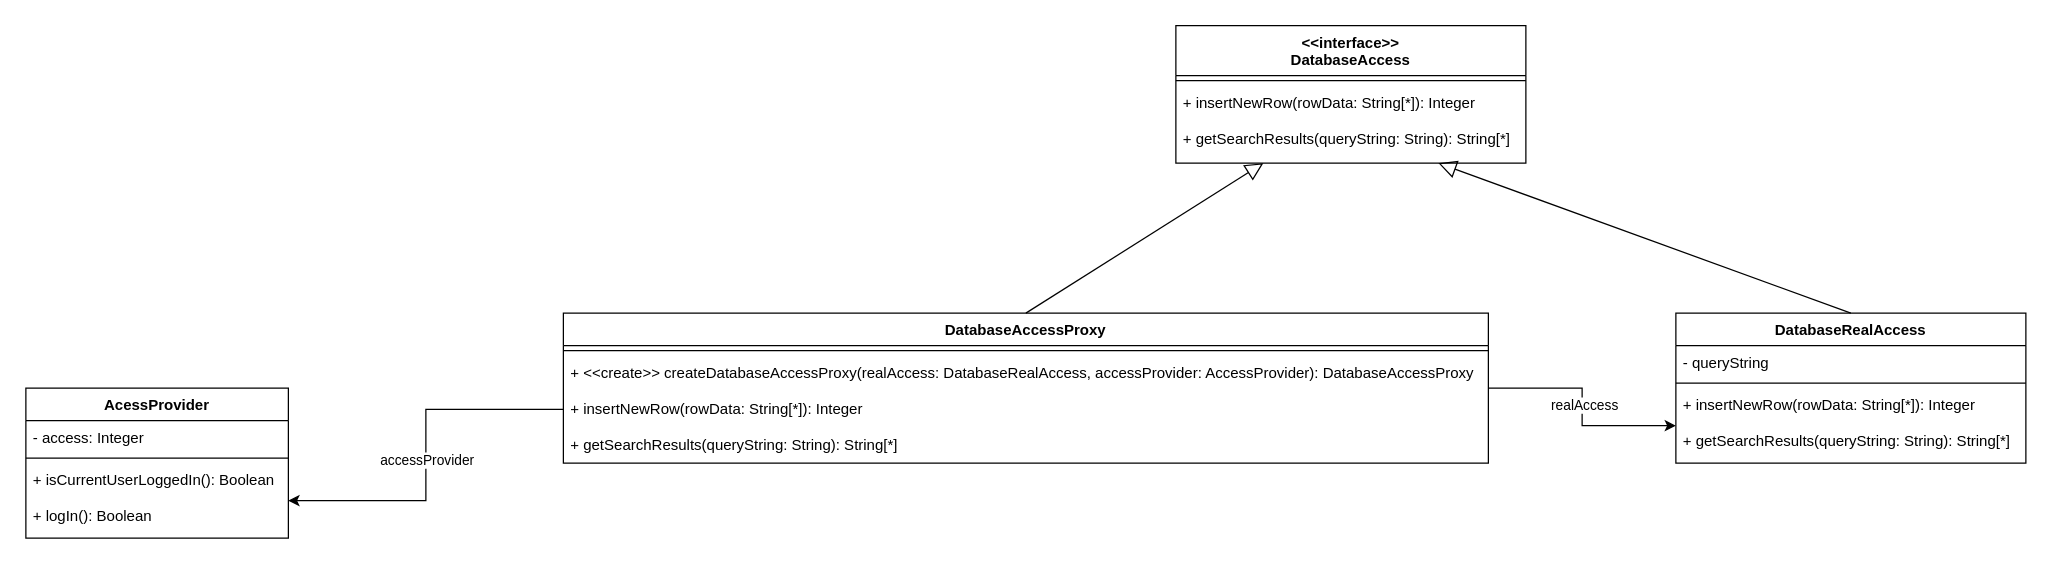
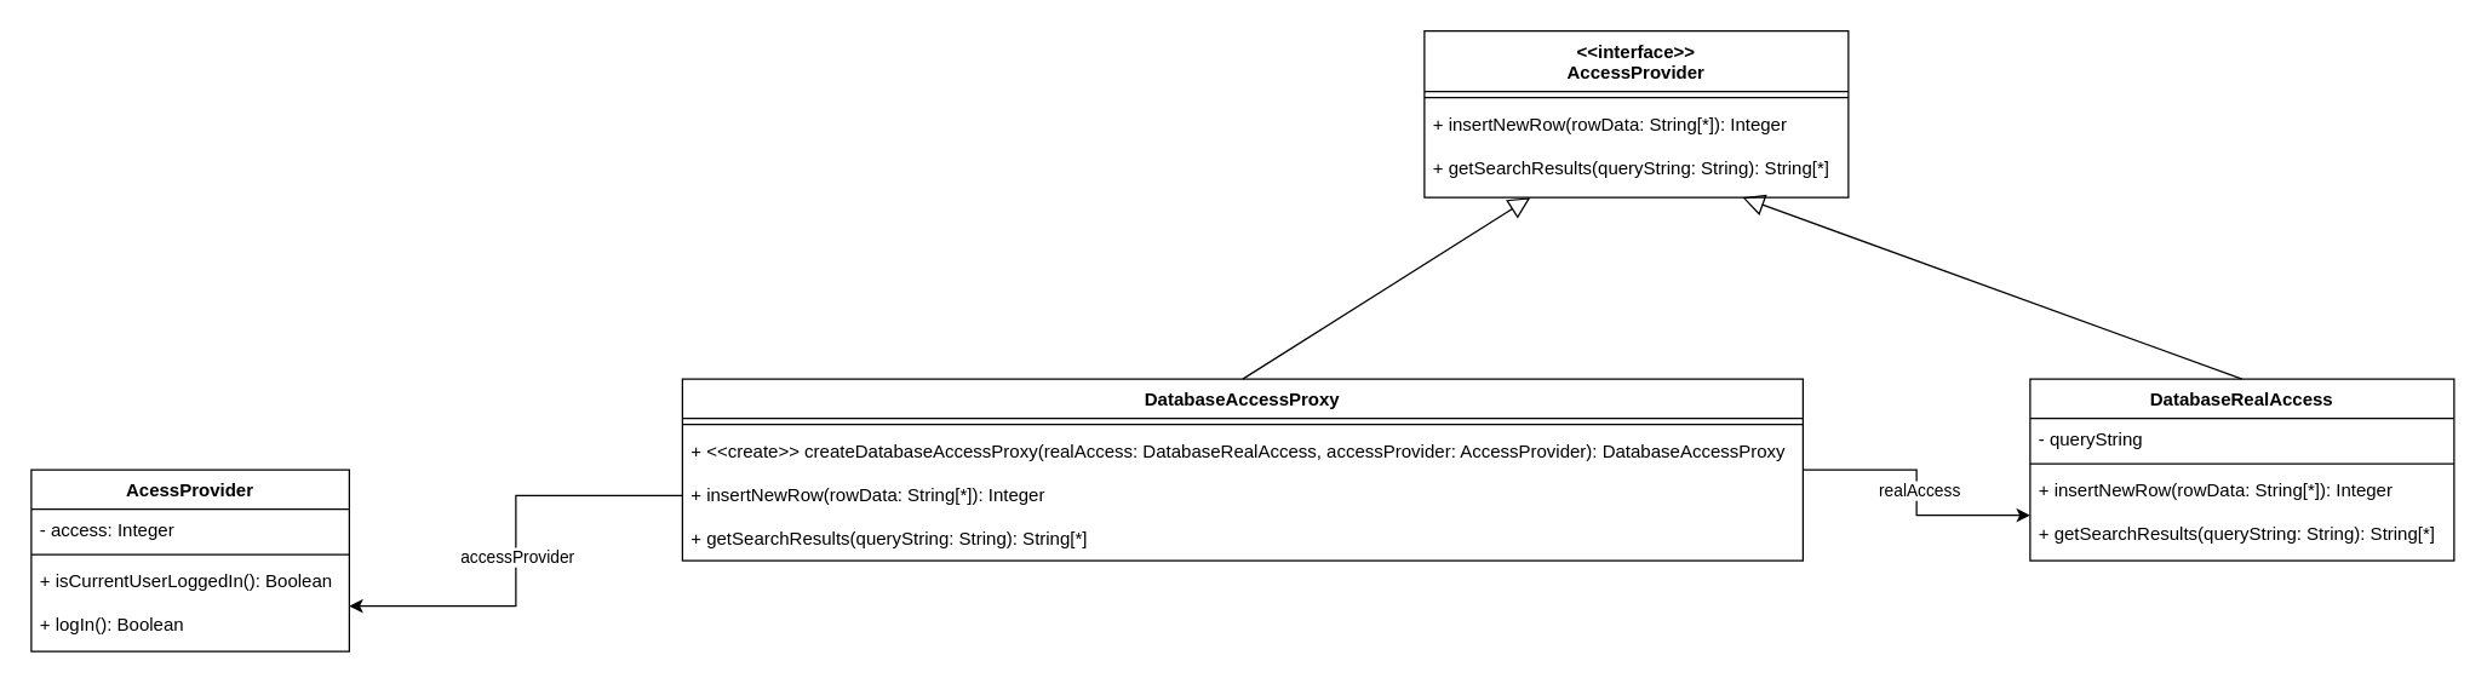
  <mxCell id="0" />
  <mxCell id="1" parent="0" />
- <mxCell id="2" value="&lt;div&gt;&amp;lt;&amp;lt;interface&amp;gt;&amp;gt;&lt;/div&gt;&lt;div&gt;DatabaseAccess&lt;br&gt;&lt;/div&gt;" style="swimlane;fontStyle=1;align=center;verticalAlign=top;childLayout=stackLayout;horizontal=1;startSize=40;horizontalStack=0;resizeParent=1;resizeParentMax=0;resizeLast=0;collapsible=1;marginBottom=0;whiteSpace=wrap;html=1;" vertex="1" parent="1"><mxGeometry x="940" y="20" width="280" height="110" as="geometry" /></mxCell>
+ <mxCell id="2" value="&lt;div&gt;&amp;lt;&amp;lt;interface&amp;gt;&amp;gt;&lt;/div&gt;&lt;div&gt;AccessProvider&lt;br&gt;&lt;/div&gt;" style="swimlane;fontStyle=1;align=center;verticalAlign=top;childLayout=stackLayout;horizontal=1;startSize=40;horizontalStack=0;resizeParent=1;resizeParentMax=0;resizeLast=0;collapsible=1;marginBottom=0;whiteSpace=wrap;html=1;" vertex="1" parent="1"><mxGeometry x="940" y="20" width="280" height="110" as="geometry" /></mxCell>
  <mxCell id="3" value="" style="line;strokeWidth=1;fillColor=none;align=left;verticalAlign=middle;spacingTop=-1;spacingLeft=3;spacingRight=3;rotatable=0;labelPosition=right;points=[];portConstraint=eastwest;strokeColor=inherit;" vertex="1" parent="2"><mxGeometry y="40" width="280" height="8" as="geometry" /></mxCell>
  <mxCell id="4" value="&lt;div&gt;+ insertNewRow(rowData: String[*]): Integer&lt;/div&gt;&lt;div&gt;&lt;br&gt;&lt;/div&gt;&lt;div&gt;+ getSearchResults(queryString: String): String[*]&lt;br&gt;&lt;/div&gt;" style="text;strokeColor=none;fillColor=none;align=left;verticalAlign=top;spacingLeft=4;spacingRight=4;overflow=hidden;rotatable=0;points=[[0,0.5],[1,0.5]];portConstraint=eastwest;whiteSpace=wrap;html=1;" vertex="1" parent="2"><mxGeometry y="48" width="280" height="62" as="geometry" /></mxCell>
  <mxCell id="5" value="&lt;div&gt;DatabaseRealAccess&lt;br&gt;&lt;/div&gt;" style="swimlane;fontStyle=1;align=center;verticalAlign=top;childLayout=stackLayout;horizontal=1;startSize=26;horizontalStack=0;resizeParent=1;resizeParentMax=0;resizeLast=0;collapsible=1;marginBottom=0;whiteSpace=wrap;html=1;" vertex="1" parent="1"><mxGeometry x="1340" y="250" width="280" height="120" as="geometry" /></mxCell>
  <mxCell id="6" value="- queryString" style="text;strokeColor=none;fillColor=none;align=left;verticalAlign=top;spacingLeft=4;spacingRight=4;overflow=hidden;rotatable=0;points=[[0,0.5],[1,0.5]];portConstraint=eastwest;whiteSpace=wrap;html=1;" vertex="1" parent="5"><mxGeometry y="26" width="280" height="26" as="geometry" /></mxCell>
  <mxCell id="7" value="" style="line;strokeWidth=1;fillColor=none;align=left;verticalAlign=middle;spacingTop=-1;spacingLeft=3;spacingRight=3;rotatable=0;labelPosition=right;points=[];portConstraint=eastwest;strokeColor=inherit;" vertex="1" parent="5"><mxGeometry y="52" width="280" height="8" as="geometry" /></mxCell>
  <mxCell id="8" value="&lt;div&gt;+ insertNewRow(rowData: String[*]): Integer&lt;/div&gt;&lt;div&gt;&lt;br&gt;&lt;/div&gt;&lt;div&gt;+ getSearchResults(queryString: String): String[*]&lt;br&gt;&lt;/div&gt;" style="text;strokeColor=none;fillColor=none;align=left;verticalAlign=top;spacingLeft=4;spacingRight=4;overflow=hidden;rotatable=0;points=[[0,0.5],[1,0.5]];portConstraint=eastwest;whiteSpace=wrap;html=1;" vertex="1" parent="5"><mxGeometry y="60" width="280" height="60" as="geometry" /></mxCell>
  <mxCell id="9" value="AcessProvider" style="swimlane;fontStyle=1;align=center;verticalAlign=top;childLayout=stackLayout;horizontal=1;startSize=26;horizontalStack=0;resizeParent=1;resizeParentMax=0;resizeLast=0;collapsible=1;marginBottom=0;whiteSpace=wrap;html=1;" vertex="1" parent="1"><mxGeometry x="20" y="310" width="210" height="120" as="geometry" /></mxCell>
  <mxCell id="10" value="- access: Integer" style="text;strokeColor=none;fillColor=none;align=left;verticalAlign=top;spacingLeft=4;spacingRight=4;overflow=hidden;rotatable=0;points=[[0,0.5],[1,0.5]];portConstraint=eastwest;whiteSpace=wrap;html=1;" vertex="1" parent="9"><mxGeometry y="26" width="210" height="26" as="geometry" /></mxCell>
  <mxCell id="11" value="" style="line;strokeWidth=1;fillColor=none;align=left;verticalAlign=middle;spacingTop=-1;spacingLeft=3;spacingRight=3;rotatable=0;labelPosition=right;points=[];portConstraint=eastwest;strokeColor=inherit;" vertex="1" parent="9"><mxGeometry y="52" width="210" height="8" as="geometry" /></mxCell>
  <mxCell id="12" value="&lt;div&gt;+ isCurrentUserLoggedIn(): Boolean&lt;/div&gt;&lt;div&gt;&lt;br&gt;&lt;/div&gt;&lt;div&gt;+ logIn(): Boolean&lt;br&gt;&lt;/div&gt;" style="text;strokeColor=none;fillColor=none;align=left;verticalAlign=top;spacingLeft=4;spacingRight=4;overflow=hidden;rotatable=0;points=[[0,0.5],[1,0.5]];portConstraint=eastwest;whiteSpace=wrap;html=1;" vertex="1" parent="9"><mxGeometry y="60" width="210" height="60" as="geometry" /></mxCell>
  <mxCell id="13" style="edgeStyle=orthogonalEdgeStyle;rounded=0;orthogonalLoop=1;jettySize=auto;html=1;exitX=1;exitY=0.5;exitDx=0;exitDy=0;entryX=0;entryY=0.5;entryDx=0;entryDy=0;" edge="1" parent="1" source="15" target="8"><mxGeometry relative="1" as="geometry" /></mxCell>
  <mxCell id="14" value="realAccess" style="edgeLabel;html=1;align=center;verticalAlign=middle;resizable=0;points=[];" vertex="1" connectable="0" parent="13"><mxGeometry x="-0.024" y="1" relative="1" as="geometry"><mxPoint as="offset" /></mxGeometry></mxCell>
  <mxCell id="15" value="DatabaseAccessProxy" style="swimlane;fontStyle=1;align=center;verticalAlign=top;childLayout=stackLayout;horizontal=1;startSize=26;horizontalStack=0;resizeParent=1;resizeParentMax=0;resizeLast=0;collapsible=1;marginBottom=0;whiteSpace=wrap;html=1;" vertex="1" parent="1"><mxGeometry x="450" y="250" width="740" height="120" as="geometry" /></mxCell>
  <mxCell id="16" value="" style="line;strokeWidth=1;fillColor=none;align=left;verticalAlign=middle;spacingTop=-1;spacingLeft=3;spacingRight=3;rotatable=0;labelPosition=right;points=[];portConstraint=eastwest;strokeColor=inherit;" vertex="1" parent="15"><mxGeometry y="26" width="740" height="8" as="geometry" /></mxCell>
  <mxCell id="17" value="&lt;div&gt;+ &amp;lt;&amp;lt;create&amp;gt;&amp;gt; createDatabaseAccessProxy(realAccess: DatabaseRealAccess, accessProvider: AccessProvider): DatabaseAccessProxy&lt;/div&gt;&lt;div&gt;&lt;br&gt;&lt;/div&gt;&lt;div&gt;+ insertNewRow(rowData: String[*]): Integer&lt;/div&gt;&lt;div&gt;&lt;br&gt;&lt;/div&gt;&lt;div&gt;+ getSearchResults(queryString: String): String[*]&lt;br&gt;&lt;/div&gt;" style="text;strokeColor=none;fillColor=none;align=left;verticalAlign=top;spacingLeft=4;spacingRight=4;overflow=hidden;rotatable=0;points=[[0,0.5],[1,0.5]];portConstraint=eastwest;whiteSpace=wrap;html=1;" vertex="1" parent="15"><mxGeometry y="34" width="740" height="86" as="geometry" /></mxCell>
  <mxCell id="18" value="" style="endArrow=block;dashed=0;endFill=0;endSize=12;html=1;rounded=0;exitX=0.5;exitY=0;exitDx=0;exitDy=0;entryX=0.75;entryY=1;entryDx=0;entryDy=0;" edge="1" parent="1" source="5" target="2"><mxGeometry width="160" relative="1" as="geometry"><mxPoint x="910" y="230" as="sourcePoint" /><mxPoint x="1070" y="230" as="targetPoint" /></mxGeometry></mxCell>
  <mxCell id="19" value="" style="endArrow=block;dashed=0;endFill=0;endSize=12;html=1;rounded=0;exitX=0.5;exitY=0;exitDx=0;exitDy=0;entryX=0.25;entryY=1;entryDx=0;entryDy=0;" edge="1" parent="1" source="15" target="2"><mxGeometry width="160" relative="1" as="geometry"><mxPoint x="910" y="230" as="sourcePoint" /><mxPoint x="1070" y="230" as="targetPoint" /></mxGeometry></mxCell>
  <mxCell id="20" style="edgeStyle=orthogonalEdgeStyle;rounded=0;orthogonalLoop=1;jettySize=auto;html=1;exitX=0;exitY=0.5;exitDx=0;exitDy=0;entryX=1;entryY=0.75;entryDx=0;entryDy=0;" edge="1" parent="1" source="17" target="9"><mxGeometry relative="1" as="geometry" /></mxCell>
  <mxCell id="21" value="accessProvider" style="edgeLabel;html=1;align=center;verticalAlign=middle;resizable=0;points=[];" vertex="1" connectable="0" parent="20"><mxGeometry x="0.024" relative="1" as="geometry"><mxPoint as="offset" /></mxGeometry></mxCell>
